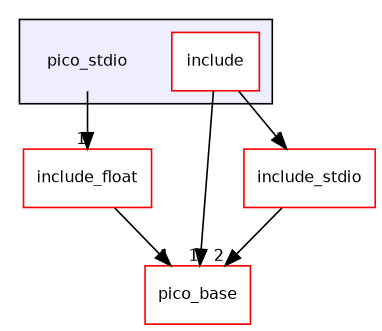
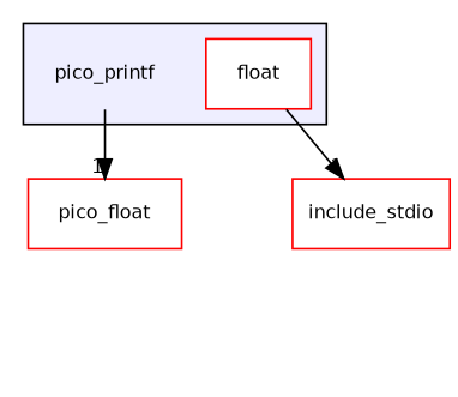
  digraph {
    compound=true
    node [fontname=Helvetica fontsize=10 shape=box color=red fillcolor=white style=filled]
    edge [headlabel=1 labeldistance=1.5 labelfontname=Helvetica labelfontsize=10]
-   n1 [label=pico_stdio shape=plaintext color="" fillcolor="" style=""]
-   n2 [label=include]
-   n3 [label=include_float]
-   n4 [label=pico_base]
+   n1 [label=pico_printf shape=plaintext color="" fillcolor="" style=""]
+   n2 [label=float]
+   n3 [label=pico_float]
    n5 [label=include_stdio]
    subgraph cluster_1 {
      bgcolor="#eeeeff"
      pencolor=black
      n1
      n2
    }
    n1 -> n3
-   n2 -> n4
    n2 -> n5
-   n3 -> n4
-   n5 -> n4 [headlabel=2]
  }
